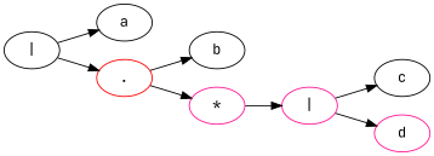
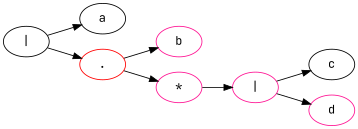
  digraph {
    fontname="JetBrains Mono"
    rankdir=LR
    node [color=black fontname="JetBrains Mono"]
    edge [fontname="JetBrains Mono"]
    n1 [label="|"]
    n2 [label=a]
    n3 [color=red label="."]
-   n4 [label=b]
+   n4 [color=deeppink label=b]
    n5 [color=deeppink label="*"]
    n6 [color=deeppink label="|"]
    n7 [label=c]
    n8 [color=deeppink label=d]
    n1 -> n2
    n1 -> n3
    n3 -> n4
    n3 -> n5
    n5 -> n6
    n6 -> n7
    n6 -> n8
  }
